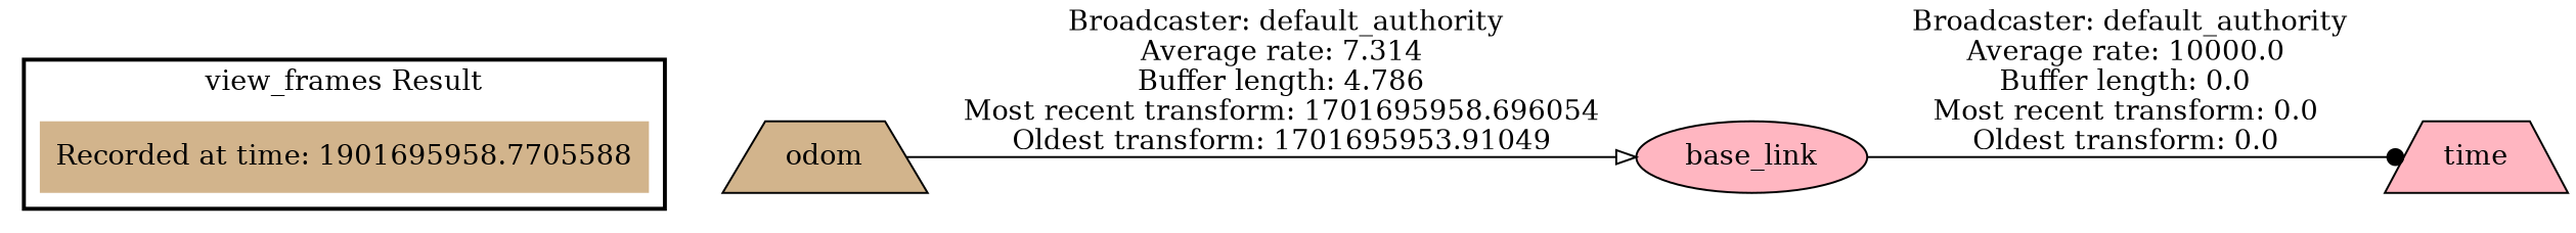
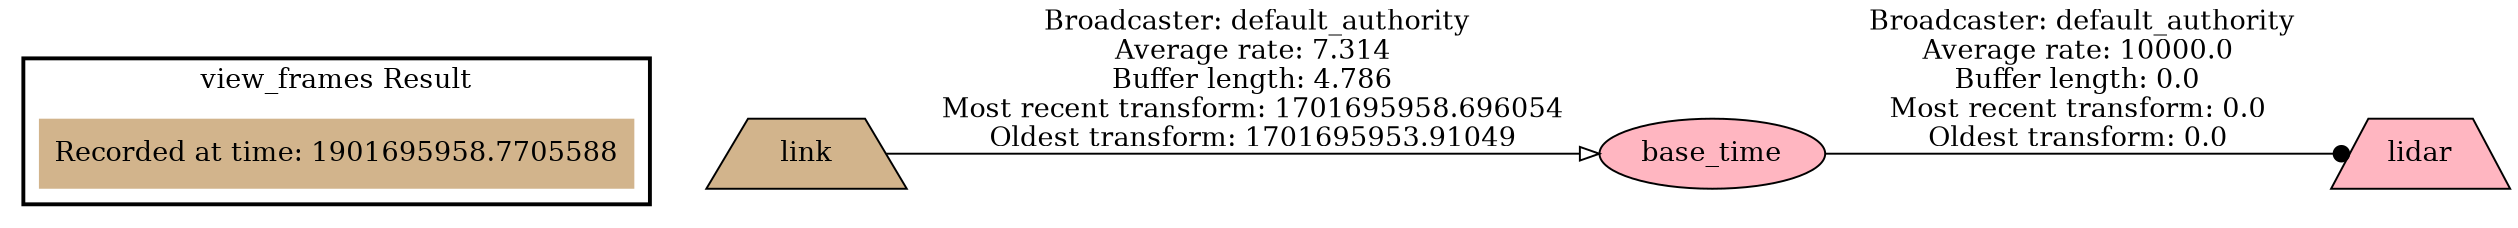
  digraph {
    rankdir=LR
    node [fillcolor=tan shape=trapezium style=filled]
    n1 [label="Recorded at time: 1901695958.7705588" shape=plaintext]
-   odom
-   base_link [fillcolor=lightpink shape=ellipse]
-   lidar [fillcolor=lightpink label=time]
+   odom [label=link]
+   base_link [fillcolor=lightpink shape=ellipse label=base_time]
+   lidar [fillcolor=lightpink]
    subgraph cluster_1 {
      color=black
      label="view_frames Result"
      style=bold
      n1
    }
    n1 -> odom [style=invis]
    odom -> base_link [arrowhead=onormal label=" Broadcaster: default_authority\nAverage rate: 7.314\nBuffer length: 4.786\nMost recent transform: 1701695958.696054\nOldest transform: 1701695953.91049\n"]
    base_link -> lidar [arrowhead=dot label=" Broadcaster: default_authority\nAverage rate: 10000.0\nBuffer length: 0.0\nMost recent transform: 0.0\nOldest transform: 0.0\n"]
  }
